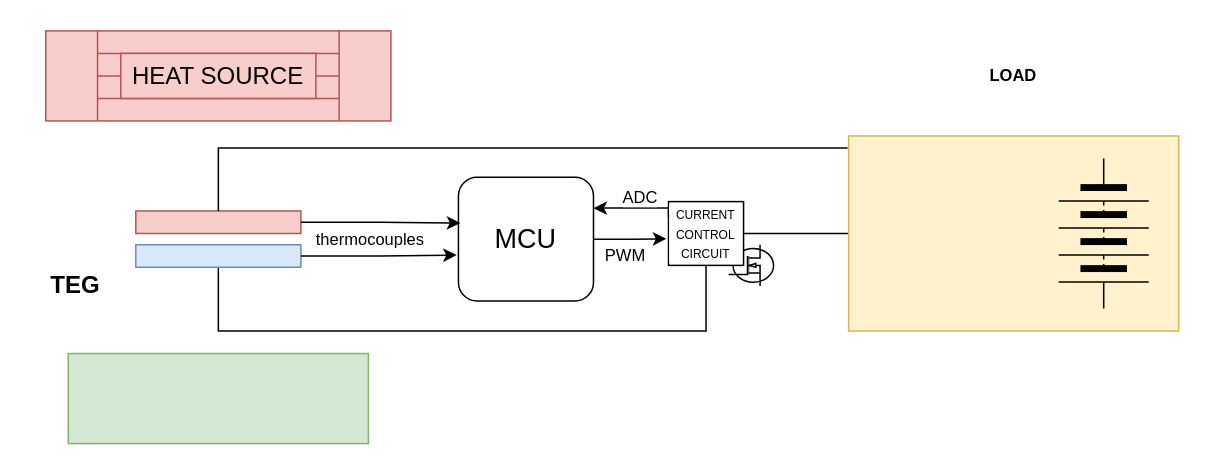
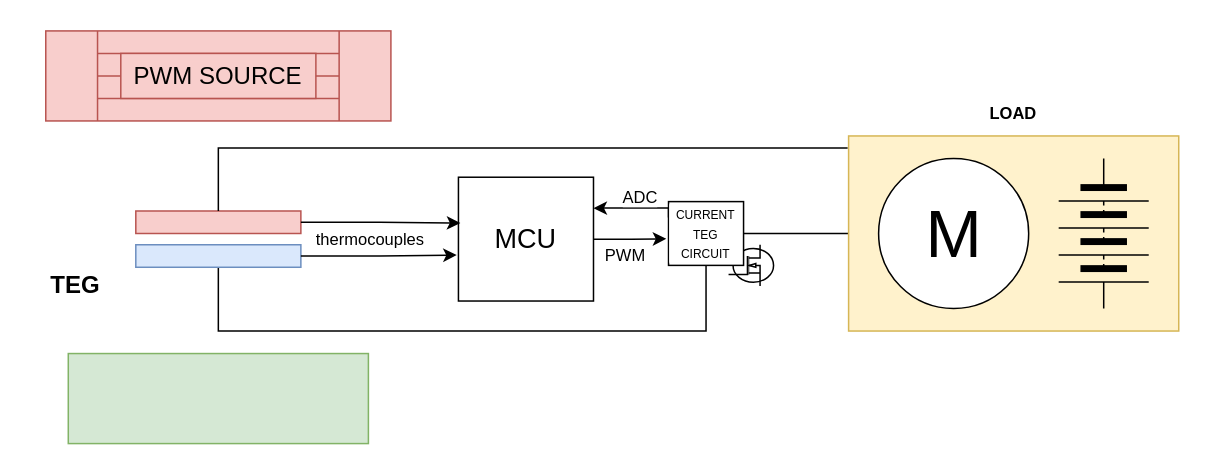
  <mxCell id="0" />
  <mxCell id="1" parent="0" />
  <mxCell id="2" style="edgeStyle=orthogonalEdgeStyle;shape=connector;rounded=0;orthogonalLoop=1;jettySize=auto;html=1;entryX=1;entryY=0.5;entryDx=0;entryDy=0;strokeColor=default;align=center;verticalAlign=middle;fontFamily=Helvetica;fontSize=11;fontColor=default;labelBackgroundColor=default;endArrow=none;endFill=0;" parent="1" source="3" target="21" edge="1"><mxGeometry relative="1" as="geometry" /></mxCell>
  <mxCell id="3" value="" style="rounded=0;whiteSpace=wrap;html=1;fontFamily=Helvetica;fontSize=11;labelBackgroundColor=default;fillColor=#fff2cc;strokeColor=#d6b656;" parent="1" vertex="1"><mxGeometry x="565" y="90" width="220" height="130" as="geometry" /></mxCell>
  <mxCell id="4" value="" style="rounded=0;whiteSpace=wrap;html=1;fillColor=#D5E8D4;strokeColor=#82b366;" parent="1" vertex="1"><mxGeometry x="45" y="235" width="200" height="60" as="geometry" /></mxCell>
  <mxCell id="5" value="" style="rounded=0;whiteSpace=wrap;html=1;fontSize=16;fillColor=#f8cecc;strokeColor=#b85450;" parent="1" vertex="1"><mxGeometry x="90" y="140" width="110" height="15" as="geometry" /></mxCell>
  <mxCell id="6" style="edgeStyle=orthogonalEdgeStyle;shape=connector;rounded=0;orthogonalLoop=1;jettySize=auto;html=1;entryX=0.5;entryY=1;entryDx=0;entryDy=0;strokeColor=default;align=center;verticalAlign=middle;fontFamily=Helvetica;fontSize=11;fontColor=default;labelBackgroundColor=default;endArrow=none;endFill=0;" parent="1" source="7" target="21" edge="1"><mxGeometry relative="1" as="geometry"><Array as="points"><mxPoint x="145" y="220" /><mxPoint x="470" y="220" /></Array></mxGeometry></mxCell>
  <mxCell id="7" value="" style="rounded=0;whiteSpace=wrap;html=1;fontSize=16;fillColor=#dae8fc;strokeColor=#6c8ebf;" parent="1" vertex="1"><mxGeometry x="90" y="162.5" width="110" height="15" as="geometry" /></mxCell>
  <mxCell id="8" value="" style="shape=mxgraph.pid.heat_exchangers.heat_exchanger_(straight_tubes);html=1;pointerEvents=1;align=center;verticalLabelPosition=bottom;verticalAlign=top;dashed=0;fontFamily=Helvetica;fontSize=16;labelBackgroundColor=default;fillColor=#F8CECC;strokeColor=#b85450;" parent="1" vertex="1"><mxGeometry x="30" y="20" width="230" height="60" as="geometry" /></mxCell>
- <mxCell id="9" value="HEAT SOURCE" style="text;html=1;align=center;verticalAlign=middle;whiteSpace=wrap;rounded=0;fontFamily=Helvetica;fontSize=16;labelBackgroundColor=#F8CECC;fillColor=#f8cecc;strokeColor=#b85450;" parent="1" vertex="1"><mxGeometry x="80" y="35" width="130" height="30" as="geometry" /></mxCell>
+ <mxCell id="9" value="PWM SOURCE" style="text;html=1;align=center;verticalAlign=middle;whiteSpace=wrap;rounded=0;fontFamily=Helvetica;fontSize=16;labelBackgroundColor=#F8CECC;fillColor=#f8cecc;strokeColor=#b85450;" parent="1" vertex="1"><mxGeometry x="80" y="35" width="130" height="30" as="geometry" /></mxCell>
  <mxCell id="10" value="&lt;b&gt;TEG&lt;/b&gt;" style="text;html=1;align=center;verticalAlign=middle;whiteSpace=wrap;rounded=0;fontFamily=Helvetica;fontSize=16;fontColor=default;labelBackgroundColor=default;" parent="1" vertex="1"><mxGeometry x="20" y="173.75" width="60" height="30" as="geometry" /></mxCell>
- <mxCell id="11" value="&lt;font style=&quot;font-size: 18px;&quot;&gt;MCU&lt;/font&gt;" style="whiteSpace=wrap;html=1;labelBackgroundColor=default;fontSize=16;rounded=1;" parent="1" vertex="1"><mxGeometry x="305" y="117.5" width="90" height="82.5" as="geometry" /></mxCell>
+ <mxCell id="11" value="&lt;font style=&quot;font-size: 18px;&quot;&gt;MCU&lt;/font&gt;" style="rounded=0;whiteSpace=wrap;html=1;labelBackgroundColor=default;fontSize=16;" parent="1" vertex="1"><mxGeometry x="305" y="117.5" width="90" height="82.5" as="geometry" /></mxCell>
  <mxCell id="12" style="edgeStyle=orthogonalEdgeStyle;rounded=0;orthogonalLoop=1;jettySize=auto;html=1;entryX=0.014;entryY=0.37;entryDx=0;entryDy=0;entryPerimeter=0;" parent="1" source="5" target="11" edge="1"><mxGeometry relative="1" as="geometry" /></mxCell>
  <mxCell id="13" style="edgeStyle=orthogonalEdgeStyle;rounded=0;orthogonalLoop=1;jettySize=auto;html=1;entryX=-0.013;entryY=0.629;entryDx=0;entryDy=0;entryPerimeter=0;" parent="1" source="7" target="11" edge="1"><mxGeometry relative="1" as="geometry" /></mxCell>
  <mxCell id="14" value="thermocouples" style="edgeLabel;html=1;align=center;verticalAlign=middle;resizable=0;points=[];fontFamily=Helvetica;fontSize=11;fontColor=default;labelBackgroundColor=default;" parent="13" vertex="1" connectable="0"><mxGeometry x="0.116" y="-3" relative="1" as="geometry"><mxPoint x="-12" y="-14" as="offset" /></mxGeometry></mxCell>
+ <mxCell id="15" value="M" style="dashed=0;outlineConnect=0;align=center;html=1;shape=mxgraph.pid.engines.electric_motor;fontSize=45;fontFamily=Helvetica;fontColor=default;labelBackgroundColor=default;" parent="1" vertex="1"><mxGeometry x="585" y="105" width="100" height="100" as="geometry" /></mxCell>
  <mxCell id="16" value="" style="pointerEvents=1;verticalLabelPosition=bottom;shadow=0;dashed=0;align=center;html=1;verticalAlign=top;shape=mxgraph.electrical.miscellaneous.batteryStack;fontFamily=Helvetica;fontSize=11;fontColor=default;labelBackgroundColor=default;direction=south;" parent="1" vertex="1"><mxGeometry x="705" y="105" width="60" height="100" as="geometry" /></mxCell>
- <mxCell id="17" value="&lt;b&gt;LOAD&lt;/b&gt;" style="text;html=1;align=center;verticalAlign=middle;whiteSpace=wrap;rounded=0;fontFamily=Helvetica;fontSize=11;fontColor=default;labelBackgroundColor=default;" parent="1" vertex="1"><mxGeometry x="645" y="35" width="60" height="30" as="geometry" /></mxCell>
+ <mxCell id="17" value="&lt;b&gt;LOAD&lt;/b&gt;" style="text;html=1;align=center;verticalAlign=middle;whiteSpace=wrap;rounded=0;fontFamily=Helvetica;fontSize=11;fontColor=default;labelBackgroundColor=default;" parent="1" vertex="1"><mxGeometry x="645" y="60" width="60" height="30" as="geometry" /></mxCell>
  <mxCell id="18" value="" style="verticalLabelPosition=bottom;shadow=0;dashed=0;align=center;html=1;verticalAlign=top;shape=mxgraph.electrical.mosfets1.n-channel_mosfet_1;fontFamily=Helvetica;fontSize=11;fontColor=default;labelBackgroundColor=default;" parent="1" vertex="1"><mxGeometry x="485" y="162.5" width="30" height="27.5" as="geometry" /></mxCell>
  <mxCell id="19" style="edgeStyle=orthogonalEdgeStyle;rounded=0;orthogonalLoop=1;jettySize=auto;html=1;exitX=0;exitY=0.25;exitDx=0;exitDy=0;entryX=1;entryY=0.25;entryDx=0;entryDy=0;" edge="1" parent="1" source="21" target="11"><mxGeometry relative="1" as="geometry"><Array as="points"><mxPoint x="445" y="138" /><mxPoint x="420" y="138" /></Array></mxGeometry></mxCell>
  <mxCell id="20" value="ADC" style="edgeLabel;html=1;align=center;verticalAlign=middle;resizable=0;points=[];" vertex="1" connectable="0" parent="19"><mxGeometry x="-0.134" relative="1" as="geometry"><mxPoint x="-2" y="-8" as="offset" /></mxGeometry></mxCell>
- <mxCell id="21" value="&lt;font style=&quot;font-size: 8px;&quot;&gt;CURRENT CONTROL CIRCUIT&lt;/font&gt;" style="rounded=0;whiteSpace=wrap;html=1;fontFamily=Helvetica;fontSize=11;fontColor=default;labelBackgroundColor=default;" parent="1" vertex="1"><mxGeometry x="445" y="133.75" width="50" height="42.5" as="geometry" /></mxCell>
+ <mxCell id="21" value="&lt;font style=&quot;font-size: 8px;&quot;&gt;CURRENT TEG CIRCUIT&lt;/font&gt;" style="rounded=0;whiteSpace=wrap;html=1;fontFamily=Helvetica;fontSize=11;fontColor=default;labelBackgroundColor=default;" parent="1" vertex="1"><mxGeometry x="445" y="133.75" width="50" height="42.5" as="geometry" /></mxCell>
  <mxCell id="22" style="edgeStyle=orthogonalEdgeStyle;shape=connector;rounded=0;orthogonalLoop=1;jettySize=auto;html=1;entryX=-0.003;entryY=0.062;entryDx=0;entryDy=0;entryPerimeter=0;strokeColor=default;align=center;verticalAlign=middle;fontFamily=Helvetica;fontSize=11;fontColor=default;labelBackgroundColor=default;endArrow=none;endFill=0;" parent="1" source="5" target="3" edge="1"><mxGeometry relative="1" as="geometry"><Array as="points"><mxPoint x="145" y="98" /></Array></mxGeometry></mxCell>
  <mxCell id="23" style="edgeStyle=orthogonalEdgeStyle;shape=connector;rounded=0;orthogonalLoop=1;jettySize=auto;html=1;entryX=-0.03;entryY=0.584;entryDx=0;entryDy=0;entryPerimeter=0;strokeColor=default;align=center;verticalAlign=middle;fontFamily=Helvetica;fontSize=11;fontColor=default;labelBackgroundColor=default;endArrow=classic;endFill=1;" parent="1" source="11" target="21" edge="1"><mxGeometry relative="1" as="geometry" /></mxCell>
  <mxCell id="24" value="PWM" style="edgeLabel;html=1;align=center;verticalAlign=middle;resizable=0;points=[];" vertex="1" connectable="0" parent="23"><mxGeometry x="-0.251" y="-1" relative="1" as="geometry"><mxPoint x="2" y="10" as="offset" /></mxGeometry></mxCell>
